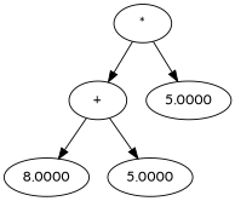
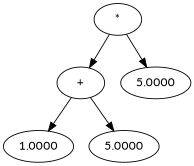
  digraph {
    fontname=Lato
    node [fontname=Lato]
    edge [fontname=Lato]
    n1 [label="*"]
    n2 [label="+"]
    n3 [label=5.0000]
-   n4 [label=8.0000]
+   n4 [label=1.0000]
    n5 [label=5.0000]
    n1 -> n2
    n1 -> n3
    n2 -> n4
    n2 -> n5
  }
